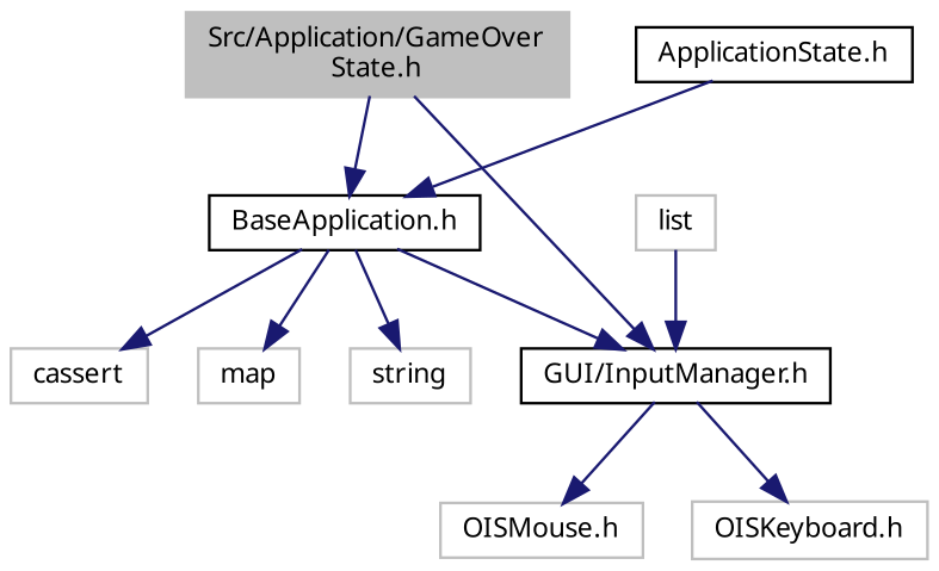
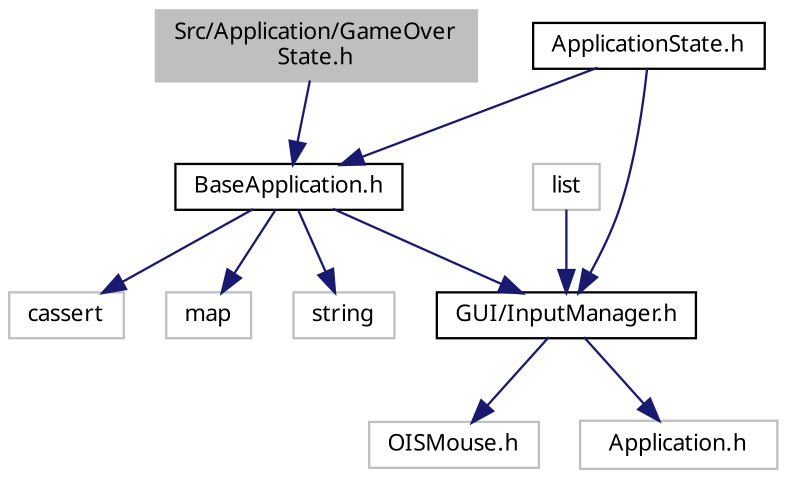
  digraph {
    fontname="Noto Sans"
    node [color=grey75 fillcolor=white fontname="Noto Sans" fontsize=10 shape=record style=filled]
    edge [color=midnightblue fontname="Noto Sans" fontsize=10 labelfontname=FreeSans labelfontsize=10 style=solid]
    n1 [fillcolor=grey75 fontcolor=black height=0.2 label="Src/Application/GameOver\lState.h" width=0.4]
    n2 [color=black height=0.2 label="BaseApplication.h" width=0.4]
    n3 [color=black height=0.2 label="ApplicationState.h" width=0.4]
    n4 [color=black height=0.2 label="GUI/InputManager.h" width=0.4]
    n5 [height=0.2 label=map width=0.4]
    n6 [height=0.2 label=string width=0.4]
    n7 [height=0.2 label=cassert width=0.4]
    n8 [height=0.2 label="OISMouse.h" width=0.4]
-   n9 [height=0.2 label="OISKeyboard.h" width=0.4]
+   n9 [height=0.2 label="Application.h" width=0.4]
    n10 [height=0.2 label=list width=0.4]
    n1 -> n2
    n2 -> n4
    n2 -> n5
    n2 -> n6
    n2 -> n7
    n3 -> n2
-   n1 -> n4
+   n3 -> n4
    n4 -> n8
    n4 -> n9
    n10 -> n4
  }
